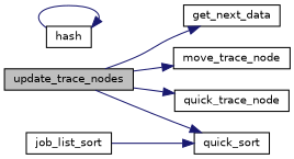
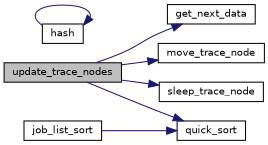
  digraph {
    rankdir=LR
    node [color=black fillcolor=white fontname=Helvetica fontsize=10 shape=record style=filled]
    edge [color=midnightblue fontname=Helvetica fontsize=10 labelfontname=Helvetica labelfontsize=10 style=solid]
    n1 [fillcolor=grey75 fontcolor=black height=0.2 label=update_trace_nodes width=0.4]
    n2 [height=0.2 label=get_next_data width=0.4]
    n3 [height=0.2 label=move_trace_node width=0.4]
    n4 [height=0.2 label=quick_sort width=0.4]
-   n5 [height=0.2 label=quick_trace_node width=0.4]
+   n5 [height=0.2 label=sleep_trace_node width=0.4]
    n6 [height=0.2 label=hash width=0.4]
    n7 [height=0.2 label=job_list_sort width=0.4]
    n1 -> n2
    n1 -> n3
    n1 -> n4
    n1 -> n5
    n6 -> n6
    n7 -> n4
  }
